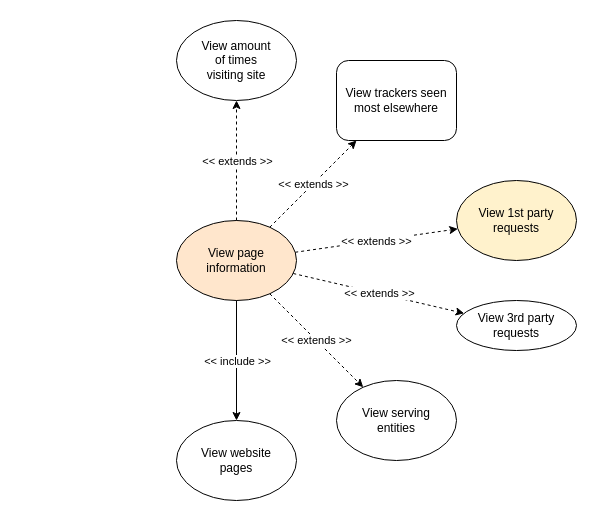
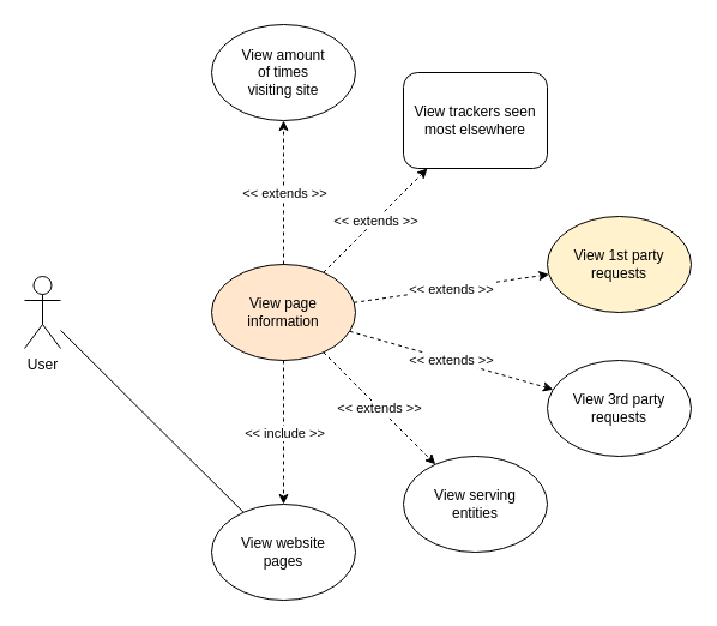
  <mxCell id="0" />
  <mxCell id="1" parent="0" />
+ <mxCell id="2" value="User" style="shape=umlActor;verticalLabelPosition=bottom;verticalAlign=top;html=1;outlineConnect=0;" parent="1" vertex="1"><mxGeometry x="20" y="230" width="30" height="60" as="geometry" /></mxCell>
+ <mxCell id="3" value="" style="endArrow=none;html=1;" parent="1" source="2" target="5" edge="1"><mxGeometry width="50" height="50" relative="1" as="geometry"><mxPoint x="216" y="280" as="sourcePoint" /><mxPoint x="266" y="230" as="targetPoint" /></mxGeometry></mxCell>
  <mxCell id="4" value="View page information" style="ellipse;whiteSpace=wrap;html=1;fillColor=#ffe6cc;" parent="1" vertex="1"><mxGeometry x="176" y="220" width="120" height="80" as="geometry" /></mxCell>
  <mxCell id="5" value="View website&lt;br&gt;pages" style="ellipse;whiteSpace=wrap;html=1;" parent="1" vertex="1"><mxGeometry x="176" y="420" width="120" height="80" as="geometry" /></mxCell>
- <mxCell id="6" value="" style="endArrow=classic;html=1;dashed=0;" parent="1" source="4" target="5" edge="1"><mxGeometry relative="1" as="geometry"><mxPoint x="346" y="391" as="sourcePoint" /><mxPoint x="746" y="391" as="targetPoint" /></mxGeometry></mxCell>
+ <mxCell id="6" value="" style="endArrow=classic;html=1;dashed=1;" parent="1" source="4" target="5" edge="1"><mxGeometry relative="1" as="geometry"><mxPoint x="346" y="391" as="sourcePoint" /><mxPoint x="746" y="391" as="targetPoint" /></mxGeometry></mxCell>
  <mxCell id="7" value="&amp;lt;&amp;lt; include &amp;gt;&amp;gt;" style="edgeLabel;resizable=0;html=1;align=center;verticalAlign=middle;" parent="6" connectable="0" vertex="1"><mxGeometry relative="1" as="geometry" /></mxCell>
  <mxCell id="8" value="View amount &lt;br&gt;of times &lt;br&gt;visiting site" style="ellipse;whiteSpace=wrap;html=1;" parent="1" vertex="1"><mxGeometry x="176" y="20" width="120" height="80" as="geometry" /></mxCell>
  <mxCell id="9" value="" style="endArrow=classic;html=1;dashed=1;" parent="1" source="4" target="8" edge="1"><mxGeometry relative="1" as="geometry"><mxPoint x="246" y="310" as="sourcePoint" /><mxPoint x="246" y="430" as="targetPoint" /></mxGeometry></mxCell>
  <mxCell id="10" value="&amp;lt;&amp;lt; extends &amp;gt;&amp;gt;" style="edgeLabel;resizable=0;html=1;align=center;verticalAlign=middle;" parent="9" connectable="0" vertex="1"><mxGeometry relative="1" as="geometry" /></mxCell>
  <mxCell id="11" value="View trackers seen most elsewhere" style="whiteSpace=wrap;html=1;rounded=1;" parent="1" vertex="1"><mxGeometry x="336" y="60" width="120" height="80" as="geometry" /></mxCell>
  <mxCell id="12" value="View 1st party&lt;br&gt;requests" style="ellipse;whiteSpace=wrap;html=1;fillColor=#fff2cc;" parent="1" vertex="1"><mxGeometry x="456" y="180" width="120" height="80" as="geometry" /></mxCell>
- <mxCell id="13" value="View 3rd party&lt;br&gt;requests" style="ellipse;whiteSpace=wrap;html=1;" parent="1" vertex="1"><mxGeometry x="456" y="300" width="120" height="50" as="geometry" /></mxCell>
+ <mxCell id="13" value="View 3rd party&lt;br&gt;requests" style="ellipse;whiteSpace=wrap;html=1;" parent="1" vertex="1"><mxGeometry x="456" y="300" width="120" height="80" as="geometry" /></mxCell>
  <mxCell id="14" value="" style="endArrow=classic;html=1;dashed=1;" parent="1" source="4" target="11" edge="1"><mxGeometry relative="1" as="geometry"><mxPoint x="261.249" y="231.313" as="sourcePoint" /><mxPoint x="310.54" y="108.649" as="targetPoint" /></mxGeometry></mxCell>
  <mxCell id="15" value="&amp;lt;&amp;lt; extends &amp;gt;&amp;gt;" style="edgeLabel;resizable=0;html=1;align=center;verticalAlign=middle;" parent="14" connectable="0" vertex="1"><mxGeometry relative="1" as="geometry" /></mxCell>
  <mxCell id="16" value="" style="endArrow=classic;html=1;dashed=1;" parent="1" source="4" target="12" edge="1"><mxGeometry relative="1" as="geometry"><mxPoint x="294.106" y="246.095" as="sourcePoint" /><mxPoint x="438" y="174" as="targetPoint" /></mxGeometry></mxCell>
  <mxCell id="17" value="&amp;lt;&amp;lt; extends &amp;gt;&amp;gt;" style="edgeLabel;resizable=0;html=1;align=center;verticalAlign=middle;" parent="16" connectable="0" vertex="1"><mxGeometry relative="1" as="geometry" /></mxCell>
  <mxCell id="18" value="" style="endArrow=classic;html=1;dashed=1;" parent="1" source="4" target="13" edge="1"><mxGeometry relative="1" as="geometry"><mxPoint x="306" y="270" as="sourcePoint" /><mxPoint x="506" y="270" as="targetPoint" /></mxGeometry></mxCell>
  <mxCell id="19" value="&amp;lt;&amp;lt; extends &amp;gt;&amp;gt;" style="edgeLabel;resizable=0;html=1;align=center;verticalAlign=middle;" parent="18" connectable="0" vertex="1"><mxGeometry relative="1" as="geometry" /></mxCell>
  <mxCell id="20" value="View serving&lt;br&gt;entities" style="ellipse;whiteSpace=wrap;html=1;" parent="1" vertex="1"><mxGeometry x="336" y="380" width="120" height="80" as="geometry" /></mxCell>
  <mxCell id="21" value="" style="endArrow=classic;html=1;dashed=1;" parent="1" source="4" target="20" edge="1"><mxGeometry relative="1" as="geometry"><mxPoint x="279.282" y="236.718" as="sourcePoint" /><mxPoint x="372.718" y="143.282" as="targetPoint" /></mxGeometry></mxCell>
  <mxCell id="22" value="&amp;lt;&amp;lt; extends &amp;gt;&amp;gt;" style="edgeLabel;resizable=0;html=1;align=center;verticalAlign=middle;" parent="21" connectable="0" vertex="1"><mxGeometry relative="1" as="geometry" /></mxCell>
